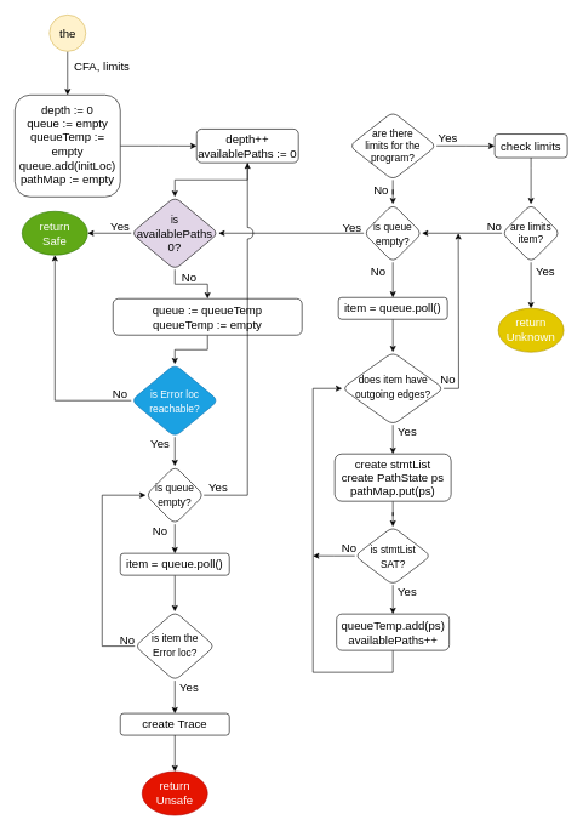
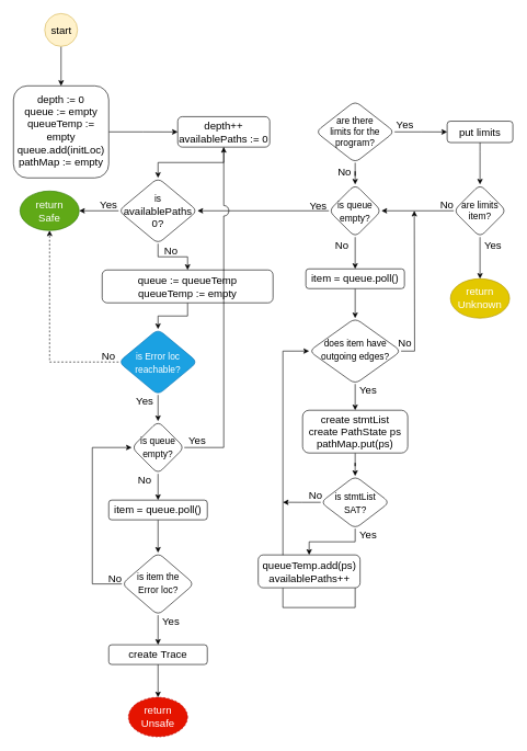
  <mxCell id="0" />
  <mxCell id="1" parent="0" />
  <mxCell id="2" value="" style="edgeStyle=orthogonalEdgeStyle;rounded=0;orthogonalLoop=1;jettySize=auto;html=1;fontSize=16;" parent="1" source="3" target="32" edge="1"><mxGeometry relative="1" as="geometry" /></mxCell>
  <mxCell id="3" value="&lt;font style=&quot;font-size: 16px&quot;&gt;depth := 0&lt;br&gt;queue := empty&lt;br&gt;queueTemp := empty&lt;br&gt;queue.add(initLoc)&lt;br&gt;pathMap := empty&lt;br&gt;&lt;/font&gt;" style="rounded=1;whiteSpace=wrap;html=1;fontSize=12;glass=0;strokeWidth=1;shadow=0;spacingBottom=4;" parent="1" vertex="1"><mxGeometry x="20" y="130" width="145" height="140" as="geometry" /></mxCell>
  <mxCell id="4" value="" style="edgeStyle=orthogonalEdgeStyle;rounded=0;orthogonalLoop=1;jettySize=auto;html=1;fontSize=16;" parent="1" source="6" target="18" edge="1"><mxGeometry relative="1" as="geometry" /></mxCell>
  <mxCell id="5" value="" style="edgeStyle=orthogonalEdgeStyle;rounded=0;orthogonalLoop=1;jettySize=auto;html=1;fontSize=16;" parent="1" source="6" target="8" edge="1"><mxGeometry relative="1" as="geometry" /></mxCell>
  <mxCell id="6" value="&lt;font style=&quot;font-size: 14px&quot;&gt;are there&lt;br&gt;limits for the&lt;br&gt;program?&lt;/font&gt;" style="rhombus;whiteSpace=wrap;html=1;rounded=1;shadow=0;glass=0;strokeWidth=1;verticalAlign=middle;labelPosition=center;verticalLabelPosition=middle;align=center;spacingTop=0;" parent="1" vertex="1"><mxGeometry x="480" y="153.12" width="120" height="93.75" as="geometry" /></mxCell>
  <mxCell id="7" value="" style="edgeStyle=orthogonalEdgeStyle;rounded=0;orthogonalLoop=1;jettySize=auto;html=1;fontSize=16;" parent="1" source="8" target="12" edge="1"><mxGeometry relative="1" as="geometry"><Array as="points"><mxPoint x="730" y="230" /><mxPoint x="730" y="230" /></Array></mxGeometry></mxCell>
- <mxCell id="8" value="&lt;font style=&quot;font-size: 16px&quot;&gt;check limits&lt;/font&gt;" style="whiteSpace=wrap;html=1;rounded=1;shadow=0;strokeWidth=1;glass=0;" parent="1" vertex="1"><mxGeometry x="680" y="183.75" width="100" height="32.5" as="geometry" /></mxCell>
+ <mxCell id="8" value="&lt;font style=&quot;font-size: 16px&quot;&gt;put limits&lt;/font&gt;" style="whiteSpace=wrap;html=1;rounded=1;shadow=0;strokeWidth=1;glass=0;" parent="1" vertex="1"><mxGeometry x="680" y="183.75" width="100" height="32.5" as="geometry" /></mxCell>
  <mxCell id="9" value="&lt;font style=&quot;font-size: 16px&quot;&gt;Yes&lt;/font&gt;" style="text;html=1;strokeColor=none;fillColor=none;align=center;verticalAlign=middle;whiteSpace=wrap;rounded=0;shadow=0;glass=0;" parent="1" vertex="1"><mxGeometry x="596" y="179.35" width="40" height="20" as="geometry" /></mxCell>
  <mxCell id="10" value="" style="edgeStyle=orthogonalEdgeStyle;rounded=0;orthogonalLoop=1;jettySize=auto;html=1;fontSize=16;entryX=1;entryY=0.5;entryDx=0;entryDy=0;" parent="1" source="12" target="18" edge="1"><mxGeometry relative="1" as="geometry"><mxPoint x="600" y="333.35" as="targetPoint" /></mxGeometry></mxCell>
  <mxCell id="11" value="" style="edgeStyle=orthogonalEdgeStyle;rounded=0;orthogonalLoop=1;jettySize=auto;html=1;entryX=0.5;entryY=0;entryDx=0;entryDy=0;" edge="1" parent="1" source="12" target="67"><mxGeometry relative="1" as="geometry"><mxPoint x="730" y="416.5" as="targetPoint" /></mxGeometry></mxCell>
  <mxCell id="12" value="&lt;font style=&quot;font-size: 14px&quot;&gt;are limits item?&lt;/font&gt;" style="rhombus;whiteSpace=wrap;html=1;rounded=1;shadow=0;glass=0;strokeWidth=1;" parent="1" vertex="1"><mxGeometry x="690" y="280" width="80" height="80" as="geometry" /></mxCell>
  <mxCell id="13" value="&lt;font style=&quot;font-size: 16px&quot;&gt;Yes&lt;/font&gt;" style="text;html=1;strokeColor=none;fillColor=none;align=center;verticalAlign=middle;whiteSpace=wrap;rounded=0;shadow=0;glass=0;" parent="1" vertex="1"><mxGeometry x="730" y="363.35" width="40" height="20" as="geometry" /></mxCell>
  <mxCell id="14" value="&lt;font style=&quot;font-size: 16px&quot;&gt;No&lt;/font&gt;" style="text;html=1;strokeColor=none;fillColor=none;align=center;verticalAlign=middle;whiteSpace=wrap;rounded=0;shadow=0;glass=0;fontSize=16;" parent="1" vertex="1"><mxGeometry x="504" y="250.35" width="40" height="20" as="geometry" /></mxCell>
  <mxCell id="15" value="&lt;font style=&quot;font-size: 16px&quot;&gt;No&lt;/font&gt;" style="text;html=1;strokeColor=none;fillColor=none;align=center;verticalAlign=middle;whiteSpace=wrap;rounded=0;shadow=0;glass=0;fontSize=16;" parent="1" vertex="1"><mxGeometry x="660" y="300" width="40" height="20" as="geometry" /></mxCell>
  <mxCell id="16" value="" style="edgeStyle=orthogonalEdgeStyle;rounded=0;orthogonalLoop=1;jettySize=auto;html=1;fontSize=16;" parent="1" source="18" target="20" edge="1"><mxGeometry relative="1" as="geometry" /></mxCell>
  <mxCell id="17" value="" style="edgeStyle=orthogonalEdgeStyle;rounded=0;orthogonalLoop=1;jettySize=auto;html=1;fontSize=16;" parent="1" source="18" target="38" edge="1"><mxGeometry relative="1" as="geometry" /></mxCell>
  <mxCell id="18" value="&lt;font style=&quot;font-size: 14px&quot;&gt;is queue empty?&lt;/font&gt;" style="rhombus;whiteSpace=wrap;html=1;rounded=1;shadow=0;glass=0;strokeWidth=1;fillColor=#FFFFFF;fontSize=16;" parent="1" vertex="1"><mxGeometry x="500" y="280" width="80" height="80" as="geometry" /></mxCell>
  <mxCell id="19" style="edgeStyle=orthogonalEdgeStyle;rounded=0;orthogonalLoop=1;jettySize=auto;html=1;fontSize=16;" parent="1" source="20" target="23" edge="1"><mxGeometry relative="1" as="geometry" /></mxCell>
  <mxCell id="20" value="item = queue.poll()" style="rounded=1;whiteSpace=wrap;html=1;shadow=0;glass=0;strokeWidth=1;fillColor=#FFFFFF;fontSize=16;" parent="1" vertex="1"><mxGeometry x="465" y="408.35" width="150" height="30" as="geometry" /></mxCell>
  <mxCell id="21" value="" style="edgeStyle=orthogonalEdgeStyle;rounded=0;orthogonalLoop=1;jettySize=auto;html=1;fontSize=16;" parent="1" source="23" target="25" edge="1"><mxGeometry relative="1" as="geometry" /></mxCell>
  <mxCell id="22" style="edgeStyle=orthogonalEdgeStyle;rounded=0;orthogonalLoop=1;jettySize=auto;html=1;fontSize=16;" parent="1" source="23" edge="1"><mxGeometry relative="1" as="geometry"><mxPoint x="630" y="320" as="targetPoint" /></mxGeometry></mxCell>
  <mxCell id="23" value="&lt;font style=&quot;font-size: 14px&quot;&gt;does item have outgoing edges?&lt;/font&gt;" style="rhombus;whiteSpace=wrap;html=1;rounded=1;shadow=0;glass=0;strokeWidth=1;fillColor=#FFFFFF;fontSize=16;spacing=2;spacingRight=-1;spacingLeft=0;spacingBottom=7;" parent="1" vertex="1"><mxGeometry x="470" y="483.35" width="140" height="100" as="geometry" /></mxCell>
  <mxCell id="24" value="" style="edgeStyle=orthogonalEdgeStyle;rounded=0;orthogonalLoop=1;jettySize=auto;html=1;fontSize=16;" parent="1" source="25" target="28" edge="1"><mxGeometry relative="1" as="geometry" /></mxCell>
  <mxCell id="25" value="create stmtList&lt;br&gt;create PathState ps&lt;br&gt;pathMap.put(ps)" style="rounded=1;whiteSpace=wrap;html=1;shadow=0;glass=0;strokeWidth=1;fillColor=#FFFFFF;fontSize=16;" parent="1" vertex="1"><mxGeometry x="460" y="623.35" width="160" height="65" as="geometry" /></mxCell>
  <mxCell id="26" value="" style="edgeStyle=orthogonalEdgeStyle;rounded=0;orthogonalLoop=1;jettySize=auto;html=1;fontSize=16;" parent="1" source="28" target="30" edge="1"><mxGeometry relative="1" as="geometry" /></mxCell>
  <mxCell id="27" style="edgeStyle=orthogonalEdgeStyle;rounded=0;orthogonalLoop=1;jettySize=auto;html=1;fontSize=16;" parent="1" source="28" edge="1"><mxGeometry relative="1" as="geometry"><mxPoint x="430" y="763.35" as="targetPoint" /></mxGeometry></mxCell>
  <mxCell id="28" value="&lt;span style=&quot;font-size: 14px&quot;&gt;is stmtList&lt;br&gt;SAT?&lt;/span&gt;" style="rhombus;whiteSpace=wrap;html=1;rounded=1;shadow=0;glass=0;strokeWidth=1;fillColor=#FFFFFF;fontSize=16;spacingBottom=-4;" parent="1" vertex="1"><mxGeometry x="487.5" y="723.35" width="105" height="80" as="geometry" /></mxCell>
  <mxCell id="29" style="edgeStyle=orthogonalEdgeStyle;rounded=0;orthogonalLoop=1;jettySize=auto;html=1;fontSize=16;entryX=0;entryY=0.5;entryDx=0;entryDy=0;" parent="1" source="30" target="23" edge="1"><mxGeometry relative="1" as="geometry"><mxPoint x="430" y="763.35" as="targetPoint" /><Array as="points"><mxPoint x="540" y="923.35" /><mxPoint x="430" y="923.35" /><mxPoint x="430" y="533.35" /></Array></mxGeometry></mxCell>
- <mxCell id="30" value="queueTemp.add(ps)&lt;br&gt;availablePaths++" style="whiteSpace=wrap;html=1;rounded=1;shadow=0;fontSize=16;strokeWidth=1;fillColor=#FFFFFF;glass=0;spacingBottom=-4;" parent="1" vertex="1"><mxGeometry x="462.5" y="843.35" width="155" height="50" as="geometry" /></mxCell>
+ <mxCell id="30" value="queueTemp.add(ps)&lt;br&gt;availablePaths++" style="whiteSpace=wrap;html=1;rounded=1;shadow=0;fontSize=16;strokeWidth=1;fillColor=#FFFFFF;glass=0;spacingBottom=-4;" parent="1" vertex="1"><mxGeometry x="392.5" y="843.35" width="155" height="50" as="geometry" /></mxCell>
  <mxCell id="31" value="" style="edgeStyle=orthogonalEdgeStyle;rounded=0;orthogonalLoop=1;jettySize=auto;html=1;fontSize=16;" parent="1" source="32" target="38" edge="1"><mxGeometry relative="1" as="geometry" /></mxCell>
  <mxCell id="32" value="&lt;font style=&quot;font-size: 16px&quot;&gt;depth++&lt;br&gt;availablePaths := 0&lt;br&gt;&lt;/font&gt;" style="rounded=1;whiteSpace=wrap;html=1;fontSize=12;glass=0;strokeWidth=1;shadow=0;" parent="1" vertex="1"><mxGeometry x="270" y="176.87" width="140" height="46.25" as="geometry" /></mxCell>
  <mxCell id="33" value="&lt;font style=&quot;font-size: 16px&quot;&gt;Yes&lt;/font&gt;" style="text;html=1;strokeColor=none;fillColor=none;align=center;verticalAlign=middle;whiteSpace=wrap;rounded=0;shadow=0;glass=0;" parent="1" vertex="1"><mxGeometry x="540" y="803.35" width="40" height="20" as="geometry" /></mxCell>
  <mxCell id="34" value="&lt;font style=&quot;font-size: 16px&quot;&gt;Yes&lt;/font&gt;" style="text;html=1;strokeColor=none;fillColor=none;align=center;verticalAlign=middle;whiteSpace=wrap;rounded=0;shadow=0;glass=0;" parent="1" vertex="1"><mxGeometry x="540" y="583.35" width="40" height="20" as="geometry" /></mxCell>
  <mxCell id="35" value="&lt;font style=&quot;font-size: 16px&quot;&gt;Yes&lt;/font&gt;" style="text;html=1;strokeColor=none;fillColor=none;align=center;verticalAlign=middle;whiteSpace=wrap;rounded=0;shadow=0;glass=0;" parent="1" vertex="1"><mxGeometry x="464" y="303.35" width="40" height="20" as="geometry" /></mxCell>
  <mxCell id="36" value="" style="edgeStyle=orthogonalEdgeStyle;rounded=0;orthogonalLoop=1;jettySize=auto;html=1;fontSize=16;" parent="1" source="38" target="44" edge="1"><mxGeometry relative="1" as="geometry" /></mxCell>
  <mxCell id="37" value="" style="edgeStyle=orthogonalEdgeStyle;rounded=0;orthogonalLoop=1;jettySize=auto;html=1;entryX=1;entryY=0.5;entryDx=0;entryDy=0;" edge="1" parent="1" source="38" target="66"><mxGeometry relative="1" as="geometry"><mxPoint x="120" y="320" as="targetPoint" /></mxGeometry></mxCell>
- <mxCell id="38" value="&lt;span style=&quot;font-size: 14px&quot;&gt;is&lt;br&gt;&lt;/span&gt;availablePaths&lt;br&gt;0?" style="rhombus;whiteSpace=wrap;html=1;rounded=1;shadow=0;glass=0;strokeWidth=1;fillColor=#e1d5e7;fontSize=16;" parent="1" vertex="1"><mxGeometry x="180" y="270" width="120" height="100" as="geometry" /></mxCell>
+ <mxCell id="38" value="&lt;span style=&quot;font-size: 14px&quot;&gt;is&lt;br&gt;&lt;/span&gt;availablePaths&lt;br&gt;0?" style="rhombus;whiteSpace=wrap;html=1;rounded=1;shadow=0;glass=0;strokeWidth=1;fillColor=#FFFFFF;fontSize=16;" parent="1" vertex="1"><mxGeometry x="180" y="270" width="120" height="100" as="geometry" /></mxCell>
  <mxCell id="39" value="&lt;font style=&quot;font-size: 16px&quot;&gt;No&lt;/font&gt;" style="text;html=1;strokeColor=none;fillColor=none;align=center;verticalAlign=middle;whiteSpace=wrap;rounded=0;shadow=0;glass=0;fontSize=16;" parent="1" vertex="1"><mxGeometry x="500" y="363.35" width="40" height="20" as="geometry" /></mxCell>
  <mxCell id="40" value="&lt;font style=&quot;font-size: 16px&quot;&gt;No&lt;/font&gt;" style="text;html=1;strokeColor=none;fillColor=none;align=center;verticalAlign=middle;whiteSpace=wrap;rounded=0;shadow=0;glass=0;fontSize=16;" parent="1" vertex="1"><mxGeometry x="596" y="510" width="40" height="20" as="geometry" /></mxCell>
  <mxCell id="41" value="&lt;font style=&quot;font-size: 16px&quot;&gt;No&lt;/font&gt;" style="text;html=1;strokeColor=none;fillColor=none;align=center;verticalAlign=middle;whiteSpace=wrap;rounded=0;shadow=0;glass=0;fontSize=16;" parent="1" vertex="1"><mxGeometry x="460" y="743.35" width="40" height="20" as="geometry" /></mxCell>
  <mxCell id="42" value="&lt;font style=&quot;font-size: 16px&quot;&gt;No&lt;/font&gt;" style="text;html=1;strokeColor=none;fillColor=none;align=center;verticalAlign=middle;whiteSpace=wrap;rounded=0;shadow=0;glass=0;fontSize=16;" parent="1" vertex="1"><mxGeometry x="240" y="370" width="40" height="20" as="geometry" /></mxCell>
  <mxCell id="43" value="" style="edgeStyle=orthogonalEdgeStyle;rounded=0;orthogonalLoop=1;jettySize=auto;html=1;fontSize=16;" parent="1" source="44" target="47" edge="1"><mxGeometry relative="1" as="geometry" /></mxCell>
  <mxCell id="44" value="queue := queueTemp&lt;br&gt;queueTemp := empty" style="rounded=1;whiteSpace=wrap;html=1;shadow=0;glass=0;strokeWidth=1;fillColor=#FFFFFF;fontSize=16;" parent="1" vertex="1"><mxGeometry x="155" y="410" width="260" height="50" as="geometry" /></mxCell>
  <mxCell id="45" value="" style="edgeStyle=orthogonalEdgeStyle;rounded=0;orthogonalLoop=1;jettySize=auto;html=1;fontSize=16;" parent="1" source="47" target="58" edge="1"><mxGeometry relative="1" as="geometry" /></mxCell>
- <mxCell id="46" style="edgeStyle=orthogonalEdgeStyle;rounded=0;orthogonalLoop=1;jettySize=auto;html=1;entryX=0.5;entryY=1;entryDx=0;entryDy=0;" edge="1" parent="1" source="47" target="66"><mxGeometry relative="1" as="geometry"><mxPoint x="70" y="338.5" as="targetPoint" /></mxGeometry></mxCell>
+ <mxCell id="46" style="edgeStyle=orthogonalEdgeStyle;rounded=0;orthogonalLoop=1;jettySize=auto;html=1;entryX=0.5;entryY=1;entryDx=0;entryDy=0;dashed=1;" edge="1" parent="1" source="47" target="66"><mxGeometry relative="1" as="geometry"><mxPoint x="70" y="338.5" as="targetPoint" /></mxGeometry></mxCell>
  <mxCell id="47" value="&lt;span style=&quot;font-size: 14px&quot;&gt;is Error loc reachable?&lt;/span&gt;" style="rhombus;whiteSpace=wrap;html=1;rounded=1;shadow=0;glass=0;strokeWidth=1;fillColor=#1ba1e2;fontSize=16;strokeColor=#006EAF;fontColor=#ffffff;" parent="1" vertex="1"><mxGeometry x="180" y="500" width="120" height="100" as="geometry" /></mxCell>
  <mxCell id="48" value="&lt;font style=&quot;font-size: 16px&quot;&gt;No&lt;/font&gt;" style="text;html=1;strokeColor=none;fillColor=none;align=center;verticalAlign=middle;whiteSpace=wrap;rounded=0;shadow=0;glass=0;fontSize=16;" parent="1" vertex="1"><mxGeometry x="145" y="530" width="40" height="20" as="geometry" /></mxCell>
  <mxCell id="49" value="&lt;font style=&quot;font-size: 16px&quot;&gt;Yes&lt;/font&gt;" style="text;html=1;strokeColor=none;fillColor=none;align=center;verticalAlign=middle;whiteSpace=wrap;rounded=0;shadow=0;glass=0;" parent="1" vertex="1"><mxGeometry x="145" y="300" width="40" height="20" as="geometry" /></mxCell>
  <mxCell id="50" value="&lt;font style=&quot;font-size: 16px&quot;&gt;Yes&lt;/font&gt;" style="text;html=1;strokeColor=none;fillColor=none;align=center;verticalAlign=middle;whiteSpace=wrap;rounded=0;shadow=0;glass=0;" parent="1" vertex="1"><mxGeometry x="200" y="600" width="40" height="20" as="geometry" /></mxCell>
  <mxCell id="51" value="" style="edgeStyle=orthogonalEdgeStyle;rounded=0;orthogonalLoop=1;jettySize=auto;html=1;fontSize=16;" parent="1" source="52" target="55" edge="1"><mxGeometry relative="1" as="geometry" /></mxCell>
  <mxCell id="52" value="item = queue.poll()" style="rounded=1;whiteSpace=wrap;html=1;shadow=0;glass=0;strokeWidth=1;fillColor=#FFFFFF;fontSize=16;" parent="1" vertex="1"><mxGeometry x="165" y="760" width="150" height="30" as="geometry" /></mxCell>
  <mxCell id="53" style="edgeStyle=orthogonalEdgeStyle;rounded=0;orthogonalLoop=1;jettySize=auto;html=1;fontSize=16;entryX=0;entryY=0.5;entryDx=0;entryDy=0;" parent="1" source="55" target="58" edge="1"><mxGeometry relative="1" as="geometry"><mxPoint x="140" y="680" as="targetPoint" /><Array as="points"><mxPoint x="140" y="887" /><mxPoint x="140" y="680" /></Array></mxGeometry></mxCell>
  <mxCell id="54" value="" style="edgeStyle=orthogonalEdgeStyle;rounded=0;orthogonalLoop=1;jettySize=auto;html=1;fontSize=16;" parent="1" source="55" target="62" edge="1"><mxGeometry relative="1" as="geometry" /></mxCell>
  <mxCell id="55" value="&lt;font style=&quot;font-size: 14px&quot;&gt;is item the&lt;br&gt;Error loc?&lt;/font&gt;" style="rhombus;whiteSpace=wrap;html=1;rounded=1;shadow=0;glass=0;strokeWidth=1;fillColor=#FFFFFF;fontSize=16;spacing=2;spacingRight=-1;spacingLeft=0;spacingBottom=4;" parent="1" vertex="1"><mxGeometry x="185" y="840" width="110" height="95" as="geometry" /></mxCell>
  <mxCell id="56" value="" style="edgeStyle=orthogonalEdgeStyle;rounded=0;orthogonalLoop=1;jettySize=auto;html=1;fontSize=16;" parent="1" source="58" target="52" edge="1"><mxGeometry relative="1" as="geometry" /></mxCell>
  <mxCell id="57" style="edgeStyle=orthogonalEdgeStyle;rounded=0;orthogonalLoop=1;jettySize=auto;html=1;entryX=0.5;entryY=1;entryDx=0;entryDy=0;fontSize=16;jumpStyle=arc;jumpSize=16;" parent="1" source="58" target="32" edge="1"><mxGeometry relative="1" as="geometry"><Array as="points"><mxPoint x="340" y="680" /></Array></mxGeometry></mxCell>
  <mxCell id="58" value="&lt;font style=&quot;font-size: 14px&quot;&gt;is queue empty?&lt;/font&gt;" style="rhombus;whiteSpace=wrap;html=1;rounded=1;shadow=0;glass=0;strokeWidth=1;fillColor=#FFFFFF;fontSize=16;" parent="1" vertex="1"><mxGeometry x="200" y="640" width="80" height="80" as="geometry" /></mxCell>
  <mxCell id="59" value="&lt;font style=&quot;font-size: 16px&quot;&gt;Yes&lt;/font&gt;" style="text;html=1;strokeColor=none;fillColor=none;align=center;verticalAlign=middle;whiteSpace=wrap;rounded=0;shadow=0;glass=0;" parent="1" vertex="1"><mxGeometry x="240" y="935" width="40" height="20" as="geometry" /></mxCell>
  <mxCell id="60" value="&lt;font style=&quot;font-size: 16px&quot;&gt;No&lt;/font&gt;" style="text;html=1;strokeColor=none;fillColor=none;align=center;verticalAlign=middle;whiteSpace=wrap;rounded=0;shadow=0;glass=0;fontSize=16;" parent="1" vertex="1"><mxGeometry x="155" y="870" width="40" height="20" as="geometry" /></mxCell>
  <mxCell id="61" value="" style="edgeStyle=orthogonalEdgeStyle;rounded=0;orthogonalLoop=1;jettySize=auto;html=1;" edge="1" parent="1" source="62" target="65"><mxGeometry relative="1" as="geometry" /></mxCell>
  <mxCell id="62" value="create Trace" style="rounded=1;whiteSpace=wrap;html=1;shadow=0;glass=0;strokeWidth=1;fillColor=#FFFFFF;fontSize=16;" parent="1" vertex="1"><mxGeometry x="165" y="980" width="150" height="30" as="geometry" /></mxCell>
  <mxCell id="63" value="&lt;font style=&quot;font-size: 16px&quot;&gt;No&lt;/font&gt;" style="text;html=1;strokeColor=none;fillColor=none;align=center;verticalAlign=middle;whiteSpace=wrap;rounded=0;shadow=0;glass=0;fontSize=16;" parent="1" vertex="1"><mxGeometry x="200" y="720" width="40" height="20" as="geometry" /></mxCell>
  <mxCell id="64" value="&lt;font style=&quot;font-size: 16px&quot;&gt;Yes&lt;/font&gt;" style="text;html=1;strokeColor=none;fillColor=none;align=center;verticalAlign=middle;whiteSpace=wrap;rounded=0;shadow=0;glass=0;" vertex="1" parent="1"><mxGeometry x="280" y="660" width="40" height="20" as="geometry" /></mxCell>
- <mxCell id="65" value="&lt;font style=&quot;font-size: 16px&quot;&gt;return Unsafe&lt;/font&gt;" style="ellipse;whiteSpace=wrap;html=1;fillColor=#e51400;strokeColor=#B20000;fontColor=#ffffff;" vertex="1" parent="1"><mxGeometry x="195" y="1060" width="90" height="60" as="geometry" /></mxCell>
+ <mxCell id="65" value="&lt;font style=&quot;font-size: 16px&quot;&gt;return Unsafe&lt;/font&gt;" style="ellipse;whiteSpace=wrap;html=1;fillColor=#e51400;strokeColor=#B20000;fontColor=#ffffff;dashed=1;" vertex="1" parent="1"><mxGeometry x="195" y="1060" width="90" height="60" as="geometry" /></mxCell>
  <mxCell id="66" value="&lt;font style=&quot;font-size: 16px&quot;&gt;return&lt;br&gt;Safe&lt;/font&gt;" style="ellipse;whiteSpace=wrap;html=1;fillColor=#60a917;strokeColor=#2D7600;fontColor=#ffffff;" vertex="1" parent="1"><mxGeometry x="30" y="290" width="90" height="60" as="geometry" /></mxCell>
  <mxCell id="67" value="&lt;font style=&quot;font-size: 16px&quot;&gt;return Unknown&lt;/font&gt;" style="ellipse;whiteSpace=wrap;html=1;fillColor=#e3c800;strokeColor=#B09500;fontColor=#ffffff;" vertex="1" parent="1"><mxGeometry x="685" y="423.35" width="90" height="60" as="geometry" /></mxCell>
  <mxCell id="68" value="" style="edgeStyle=orthogonalEdgeStyle;rounded=0;orthogonalLoop=1;jettySize=auto;html=1;" edge="1" parent="1" source="69" target="3"><mxGeometry relative="1" as="geometry" /></mxCell>
- <mxCell id="69" value="&lt;font style=&quot;font-size: 16px&quot;&gt;the&lt;/font&gt;" style="ellipse;whiteSpace=wrap;html=1;aspect=fixed;fillColor=#fff2cc;strokeColor=#d6b656;" vertex="1" parent="1"><mxGeometry x="67.5" y="20" width="50" height="50" as="geometry" /></mxCell>
- <mxCell id="70" value="&lt;font style=&quot;font-size: 16px&quot;&gt;CFA, limits&lt;br&gt;&lt;/font&gt;" style="text;html=1;strokeColor=none;fillColor=none;align=center;verticalAlign=middle;whiteSpace=wrap;rounded=0;" vertex="1" parent="1"><mxGeometry x="80" y="80" width="120" height="20" as="geometry" /></mxCell>
+ <mxCell id="69" value="&lt;font style=&quot;font-size: 16px&quot;&gt;start&lt;/font&gt;" style="ellipse;whiteSpace=wrap;html=1;aspect=fixed;fillColor=#fff2cc;strokeColor=#d6b656;" vertex="1" parent="1"><mxGeometry x="67.5" y="20" width="50" height="50" as="geometry" /></mxCell>
